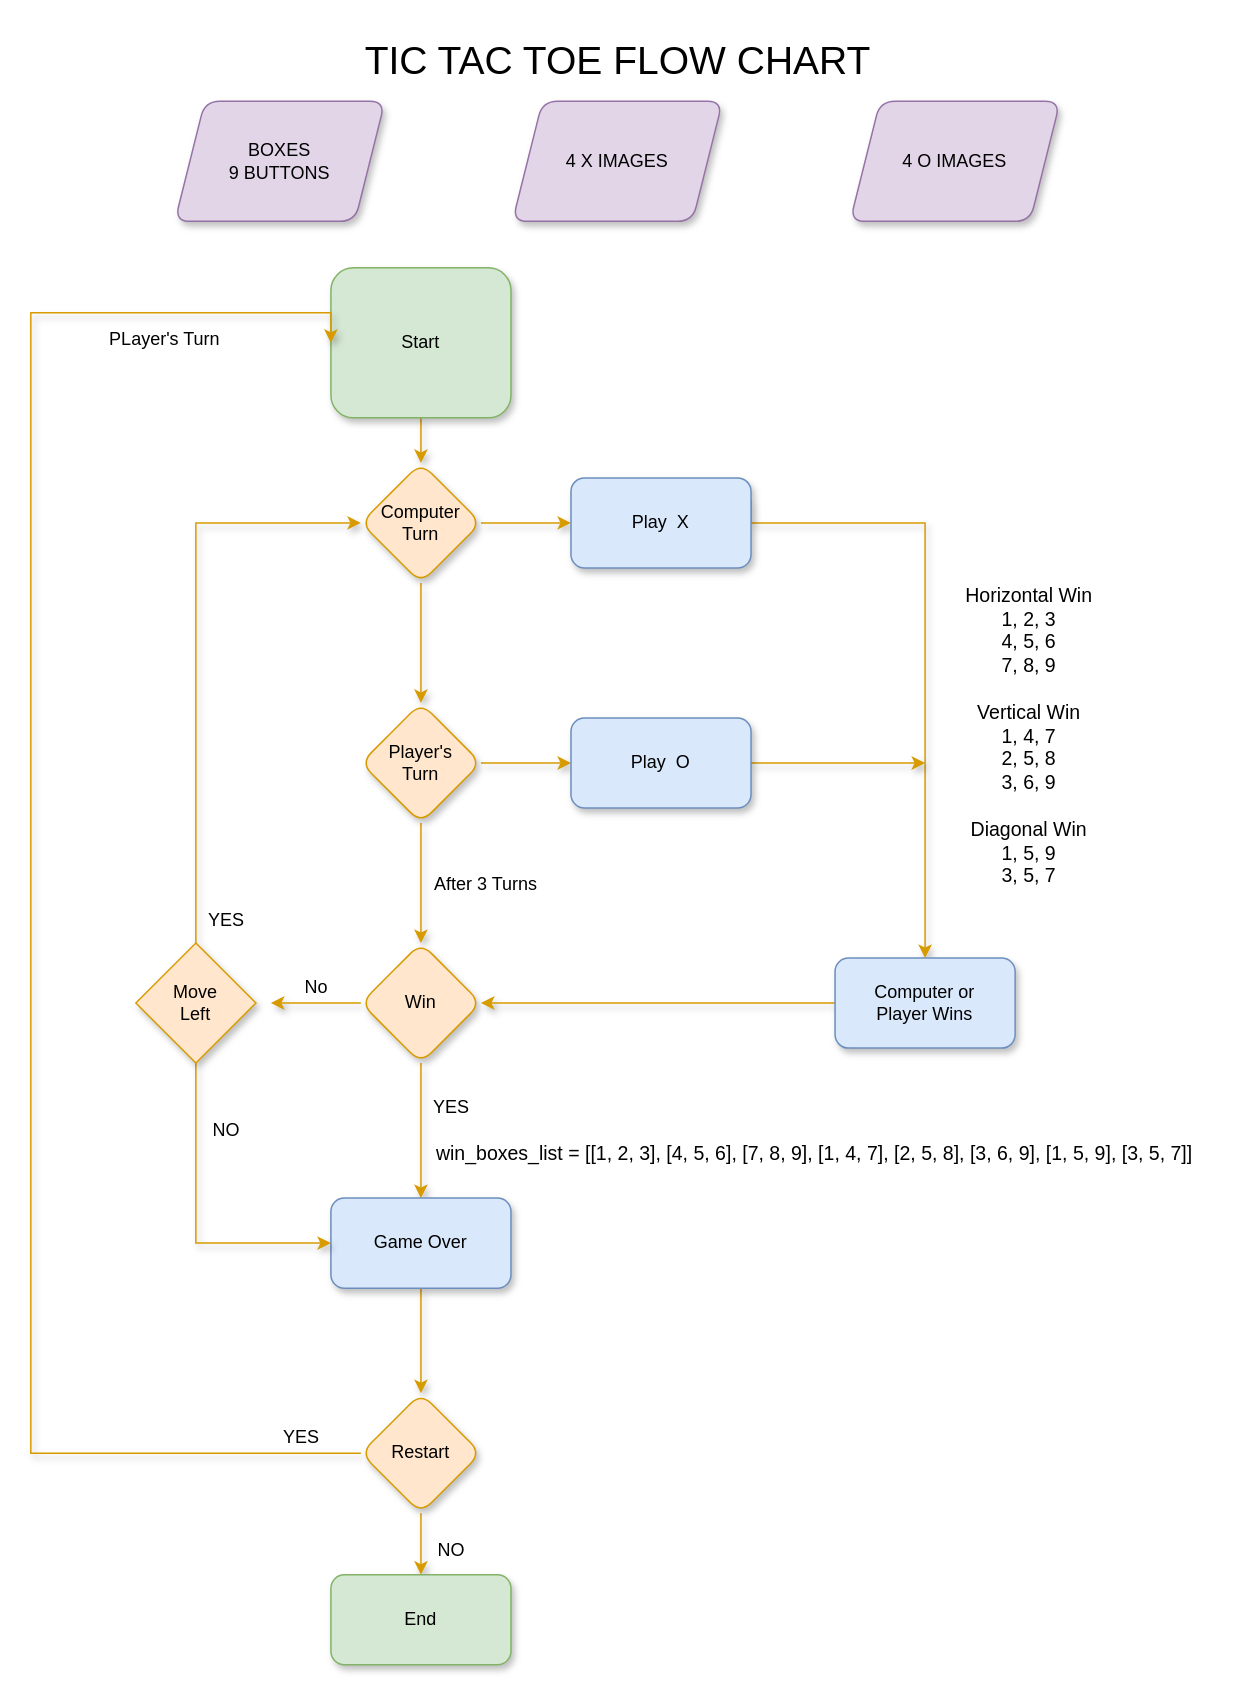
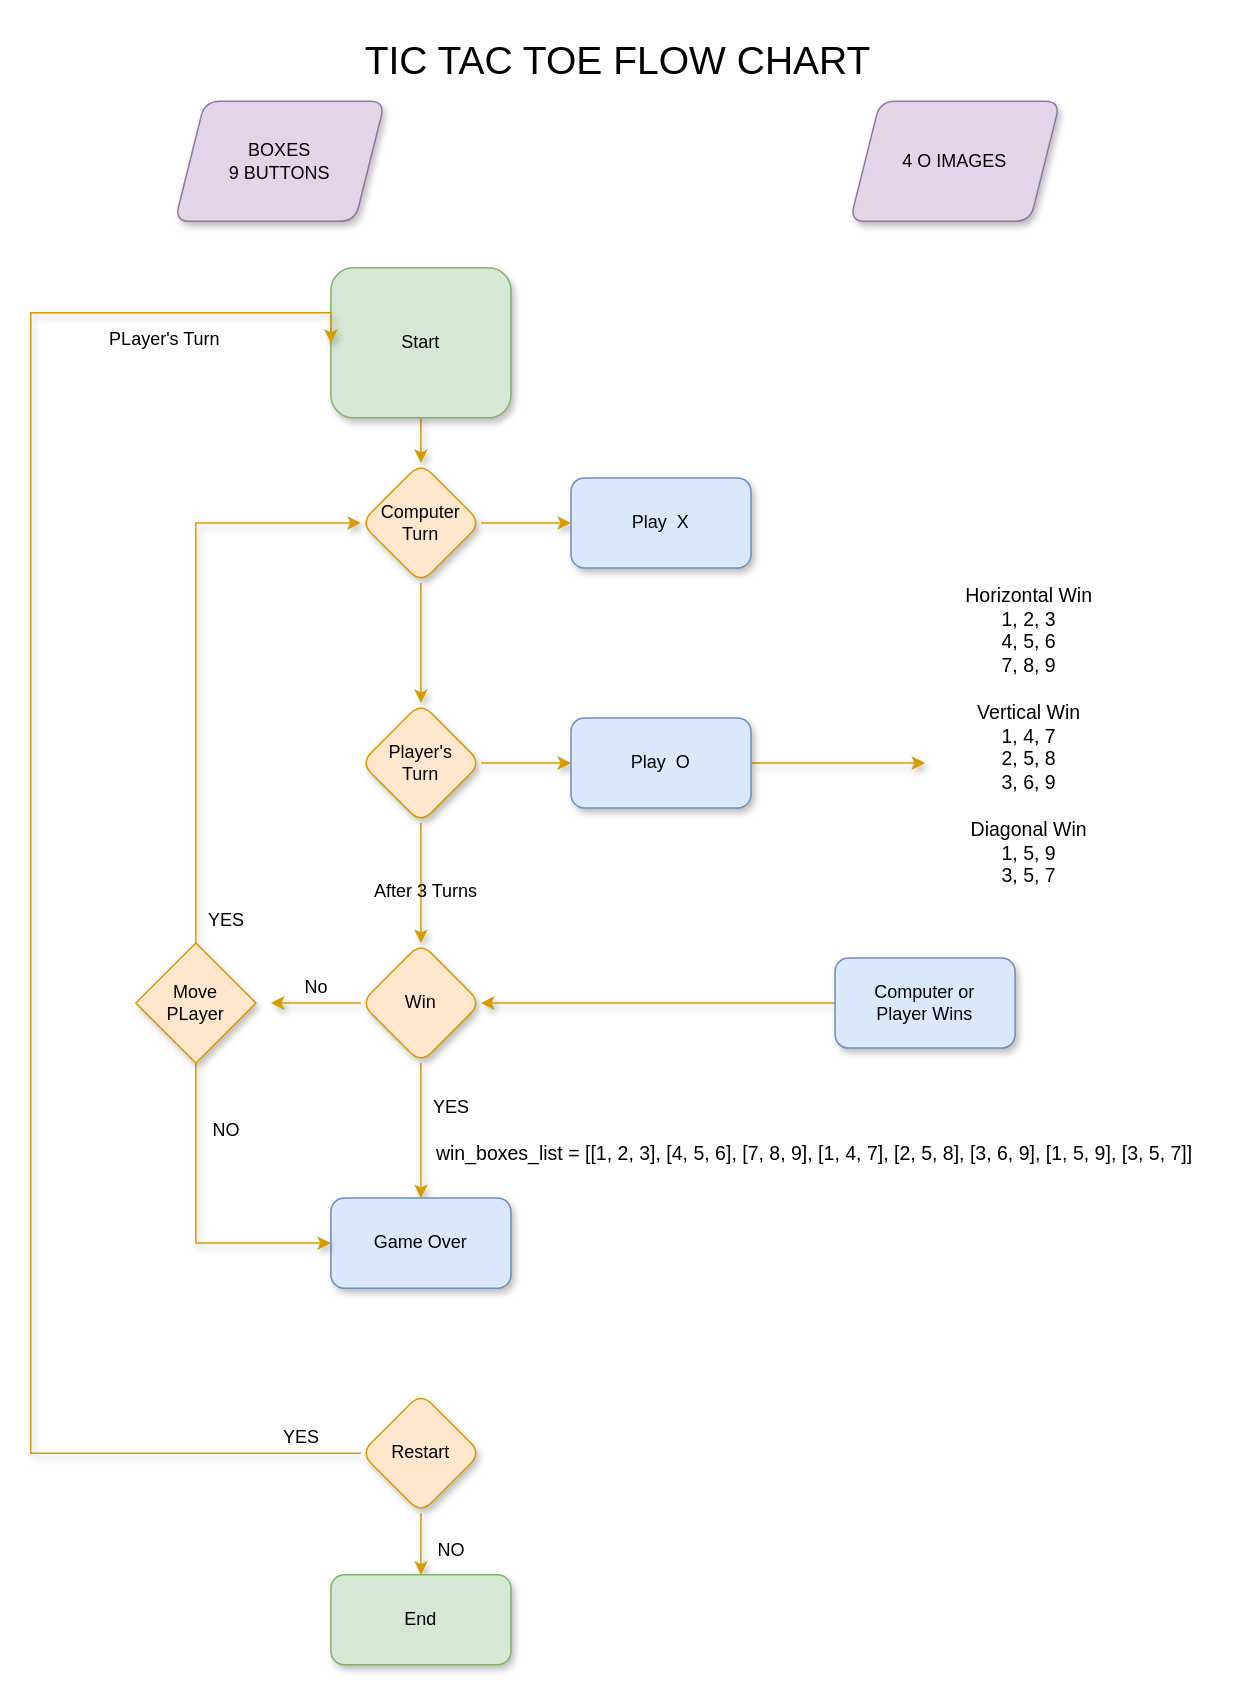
  <mxCell id="0" />
  <mxCell id="1" parent="0" />
  <mxCell id="2" value="&lt;div&gt;BOXES&lt;/div&gt;&lt;div&gt;9 BUTTONS&lt;br&gt;&lt;/div&gt;" style="shape=parallelogram;perimeter=parallelogramPerimeter;whiteSpace=wrap;html=1;fixedSize=1;fillColor=#e1d5e7;strokeColor=#9673a6;rounded=1;shadow=1;" vertex="1" parent="1"><mxGeometry x="116" y="67" width="140" height="80" as="geometry" /></mxCell>
  <mxCell id="3" value="TIC TAC TOE FLOW CHART" style="text;html=1;align=center;verticalAlign=middle;resizable=0;points=[];autosize=1;strokeColor=none;fillColor=none;fontSize=26;" vertex="1" parent="1"><mxGeometry x="231" y="20" width="360" height="40" as="geometry" /></mxCell>
- <mxCell id="4" value="4 X IMAGES" style="shape=parallelogram;perimeter=parallelogramPerimeter;whiteSpace=wrap;html=1;fixedSize=1;fillColor=#e1d5e7;strokeColor=#9673a6;rounded=1;shadow=1;" vertex="1" parent="1"><mxGeometry x="341" y="67" width="140" height="80" as="geometry" /></mxCell>
  <mxCell id="5" value="4 O IMAGES" style="shape=parallelogram;perimeter=parallelogramPerimeter;whiteSpace=wrap;html=1;fixedSize=1;fillColor=#e1d5e7;strokeColor=#9673a6;rounded=1;shadow=1;" vertex="1" parent="1"><mxGeometry x="566" y="67" width="140" height="80" as="geometry" /></mxCell>
  <mxCell id="6" value="" style="edgeStyle=orthogonalEdgeStyle;rounded=0;orthogonalLoop=1;jettySize=auto;html=1;fillColor=#ffe6cc;strokeColor=#d79b00;shadow=1;" edge="1" parent="1" source="7" target="10"><mxGeometry relative="1" as="geometry" /></mxCell>
  <mxCell id="7" value="Start" style="rounded=1;whiteSpace=wrap;html=1;fillColor=#d5e8d4;strokeColor=#82b366;shadow=1;" vertex="1" parent="1"><mxGeometry x="220" y="178" width="120" height="100" as="geometry" /></mxCell>
  <mxCell id="8" value="" style="edgeStyle=orthogonalEdgeStyle;rounded=0;orthogonalLoop=1;jettySize=auto;html=1;fillColor=#ffe6cc;strokeColor=#d79b00;shadow=1;" edge="1" parent="1" source="10" target="12"><mxGeometry relative="1" as="geometry" /></mxCell>
  <mxCell id="9" value="" style="edgeStyle=orthogonalEdgeStyle;rounded=0;orthogonalLoop=1;jettySize=auto;html=1;fillColor=#ffe6cc;strokeColor=#d79b00;shadow=1;" edge="1" parent="1" source="10" target="15"><mxGeometry relative="1" as="geometry" /></mxCell>
  <mxCell id="10" value="&lt;div&gt;Computer&lt;/div&gt;&lt;div&gt;Turn&lt;br&gt;&lt;/div&gt;" style="rhombus;whiteSpace=wrap;html=1;rounded=1;fillColor=#ffe6cc;strokeColor=#d79b00;shadow=1;" vertex="1" parent="1"><mxGeometry x="240" y="308" width="80" height="80" as="geometry" /></mxCell>
- <mxCell id="11" style="edgeStyle=orthogonalEdgeStyle;rounded=0;orthogonalLoop=1;jettySize=auto;html=1;exitX=1;exitY=0.25;exitDx=0;exitDy=0;entryX=0.5;entryY=0;entryDx=0;entryDy=0;shadow=1;fillColor=#ffe6cc;strokeColor=#d79b00;" edge="1" parent="1" source="12" target="37"><mxGeometry relative="1" as="geometry"><mxPoint x="616" y="629" as="targetPoint" /><Array as="points"><mxPoint x="500" y="348" /><mxPoint x="616" y="348" /></Array></mxGeometry></mxCell>
  <mxCell id="12" value="Play&amp;nbsp; X" style="whiteSpace=wrap;html=1;rounded=1;fillColor=#dae8fc;strokeColor=#6c8ebf;shadow=1;" vertex="1" parent="1"><mxGeometry x="380" y="318" width="120" height="60" as="geometry" /></mxCell>
  <mxCell id="13" value="" style="edgeStyle=orthogonalEdgeStyle;rounded=0;orthogonalLoop=1;jettySize=auto;html=1;fillColor=#ffe6cc;strokeColor=#d79b00;shadow=1;" edge="1" parent="1" source="15" target="17"><mxGeometry relative="1" as="geometry" /></mxCell>
  <mxCell id="14" value="" style="edgeStyle=orthogonalEdgeStyle;rounded=0;orthogonalLoop=1;jettySize=auto;html=1;fillColor=#ffe6cc;strokeColor=#d79b00;shadow=1;" edge="1" parent="1" source="15" target="20"><mxGeometry relative="1" as="geometry" /></mxCell>
  <mxCell id="15" value="&lt;div&gt;Player's&lt;/div&gt;&lt;div&gt;Turn&lt;br&gt;&lt;/div&gt;" style="rhombus;whiteSpace=wrap;html=1;rounded=1;fillColor=#ffe6cc;strokeColor=#d79b00;shadow=1;" vertex="1" parent="1"><mxGeometry x="240" y="468" width="80" height="80" as="geometry" /></mxCell>
  <mxCell id="16" style="edgeStyle=orthogonalEdgeStyle;rounded=0;orthogonalLoop=1;jettySize=auto;html=1;exitX=1;exitY=0.5;exitDx=0;exitDy=0;shadow=1;fillColor=#ffe6cc;strokeColor=#d79b00;" edge="1" parent="1" source="17"><mxGeometry relative="1" as="geometry"><mxPoint x="616" y="508" as="targetPoint" /></mxGeometry></mxCell>
  <mxCell id="17" value="Play&amp;nbsp; O" style="whiteSpace=wrap;html=1;rounded=1;fillColor=#dae8fc;strokeColor=#6c8ebf;shadow=1;" vertex="1" parent="1"><mxGeometry x="380" y="478" width="120" height="60" as="geometry" /></mxCell>
  <mxCell id="18" value="" style="edgeStyle=orthogonalEdgeStyle;rounded=0;orthogonalLoop=1;jettySize=auto;html=1;fillColor=#ffe6cc;strokeColor=#d79b00;shadow=1;" edge="1" parent="1" source="20" target="22"><mxGeometry relative="1" as="geometry" /></mxCell>
  <mxCell id="19" value="" style="edgeStyle=orthogonalEdgeStyle;rounded=0;orthogonalLoop=1;jettySize=auto;html=1;fillColor=#ffe6cc;strokeColor=#d79b00;shadow=1;" edge="1" parent="1" source="20"><mxGeometry relative="1" as="geometry"><mxPoint x="180" y="668" as="targetPoint" /></mxGeometry></mxCell>
  <mxCell id="20" value="Win" style="rhombus;whiteSpace=wrap;html=1;rounded=1;fillColor=#ffe6cc;strokeColor=#d79b00;shadow=1;" vertex="1" parent="1"><mxGeometry x="240" y="628" width="80" height="80" as="geometry" /></mxCell>
- <mxCell id="21" value="" style="edgeStyle=orthogonalEdgeStyle;rounded=0;orthogonalLoop=1;jettySize=auto;html=1;fillColor=#ffe6cc;strokeColor=#d79b00;shadow=1;" edge="1" parent="1" source="22" target="32"><mxGeometry relative="1" as="geometry" /></mxCell>
  <mxCell id="22" value="Game Over" style="whiteSpace=wrap;html=1;rounded=1;fillColor=#dae8fc;strokeColor=#6c8ebf;shadow=1;" vertex="1" parent="1"><mxGeometry x="220" y="798" width="120" height="60" as="geometry" /></mxCell>
  <mxCell id="23" value="YES" style="text;html=1;align=center;verticalAlign=middle;resizable=0;points=[];autosize=1;shadow=1;" vertex="1" parent="1"><mxGeometry x="275" y="723" width="50" height="30" as="geometry" /></mxCell>
  <mxCell id="24" value="No" style="text;html=1;align=center;verticalAlign=middle;resizable=0;points=[];autosize=1;shadow=1;" vertex="1" parent="1"><mxGeometry x="190" y="643" width="40" height="30" as="geometry" /></mxCell>
  <mxCell id="25" style="edgeStyle=orthogonalEdgeStyle;rounded=0;orthogonalLoop=1;jettySize=auto;html=1;exitX=0.5;exitY=0;exitDx=0;exitDy=0;entryX=0;entryY=0.5;entryDx=0;entryDy=0;fillColor=#ffe6cc;strokeColor=#d79b00;shadow=1;" edge="1" parent="1" source="27" target="10"><mxGeometry relative="1" as="geometry" /></mxCell>
  <mxCell id="26" style="edgeStyle=orthogonalEdgeStyle;rounded=0;orthogonalLoop=1;jettySize=auto;html=1;exitX=0.5;exitY=1;exitDx=0;exitDy=0;entryX=0;entryY=0.5;entryDx=0;entryDy=0;fillColor=#ffe6cc;strokeColor=#d79b00;shadow=1;" edge="1" parent="1" source="27" target="22"><mxGeometry relative="1" as="geometry" /></mxCell>
- <mxCell id="27" value="&lt;div&gt;Move&lt;/div&gt;&lt;div&gt;Left&lt;br&gt;&lt;/div&gt;" style="rhombus;whiteSpace=wrap;html=1;fillColor=#ffe6cc;strokeColor=#d79b00;shadow=1;" vertex="1" parent="1"><mxGeometry x="90" y="628" width="80" height="80" as="geometry" /></mxCell>
+ <mxCell id="27" value="&lt;div&gt;Move&lt;/div&gt;&lt;div&gt;PLayer&lt;br&gt;&lt;/div&gt;" style="rhombus;whiteSpace=wrap;html=1;fillColor=#ffe6cc;strokeColor=#d79b00;shadow=1;" vertex="1" parent="1"><mxGeometry x="90" y="628" width="80" height="80" as="geometry" /></mxCell>
  <mxCell id="28" value="YES" style="text;html=1;align=center;verticalAlign=middle;resizable=0;points=[];autosize=1;shadow=1;" vertex="1" parent="1"><mxGeometry x="125" y="598" width="50" height="30" as="geometry" /></mxCell>
  <mxCell id="29" value="NO" style="text;html=1;align=center;verticalAlign=middle;resizable=0;points=[];autosize=1;shadow=1;" vertex="1" parent="1"><mxGeometry x="130" y="738" width="40" height="30" as="geometry" /></mxCell>
  <mxCell id="30" value="" style="edgeStyle=orthogonalEdgeStyle;rounded=0;orthogonalLoop=1;jettySize=auto;html=1;fillColor=#ffe6cc;strokeColor=#d79b00;shadow=1;" edge="1" parent="1" source="32" target="33"><mxGeometry relative="1" as="geometry" /></mxCell>
  <mxCell id="31" style="edgeStyle=orthogonalEdgeStyle;rounded=0;orthogonalLoop=1;jettySize=auto;html=1;exitX=0;exitY=0.5;exitDx=0;exitDy=0;entryX=0;entryY=0.5;entryDx=0;entryDy=0;fillColor=#ffe6cc;strokeColor=#d79b00;shadow=1;" edge="1" parent="1" source="32" target="7"><mxGeometry relative="1" as="geometry"><mxPoint x="170" y="318" as="targetPoint" /><Array as="points"><mxPoint x="20" y="968" /><mxPoint x="20" y="208" /></Array></mxGeometry></mxCell>
  <mxCell id="32" value="Restart" style="rhombus;whiteSpace=wrap;html=1;rounded=1;fillColor=#ffe6cc;strokeColor=#d79b00;shadow=1;" vertex="1" parent="1"><mxGeometry x="240" y="928" width="80" height="80" as="geometry" /></mxCell>
  <mxCell id="33" value="End" style="whiteSpace=wrap;html=1;rounded=1;fillColor=#d5e8d4;strokeColor=#82b366;shadow=1;" vertex="1" parent="1"><mxGeometry x="220" y="1049" width="120" height="60" as="geometry" /></mxCell>
  <mxCell id="34" value="NO" style="text;html=1;align=center;verticalAlign=middle;resizable=0;points=[];autosize=1;shadow=1;" vertex="1" parent="1"><mxGeometry x="280" y="1018" width="40" height="30" as="geometry" /></mxCell>
  <mxCell id="35" value="YES" style="text;html=1;align=center;verticalAlign=middle;resizable=0;points=[];autosize=1;shadow=1;" vertex="1" parent="1"><mxGeometry x="175" y="943" width="50" height="30" as="geometry" /></mxCell>
  <mxCell id="36" style="edgeStyle=orthogonalEdgeStyle;rounded=0;orthogonalLoop=1;jettySize=auto;html=1;exitX=0;exitY=0.5;exitDx=0;exitDy=0;entryX=1;entryY=0.5;entryDx=0;entryDy=0;fillColor=#ffe6cc;strokeColor=#d79b00;shadow=1;" edge="1" parent="1" source="37" target="20"><mxGeometry relative="1" as="geometry" /></mxCell>
  <mxCell id="37" value="&lt;div&gt;Computer or&lt;/div&gt;&lt;div&gt;Player Wins&lt;br&gt;&lt;/div&gt;" style="whiteSpace=wrap;html=1;rounded=1;fillColor=#dae8fc;strokeColor=#6c8ebf;shadow=1;" vertex="1" parent="1"><mxGeometry x="556" y="638" width="120" height="60" as="geometry" /></mxCell>
  <mxCell id="38" value="&lt;div style=&quot;font-size: 13px;&quot;&gt;Horizontal Win&lt;br style=&quot;font-size: 13px;&quot;&gt;&lt;/div&gt;&lt;div style=&quot;font-size: 13px;&quot;&gt;1, 2, 3&lt;/div&gt;&lt;div style=&quot;font-size: 13px;&quot;&gt;4, 5, 6&lt;/div&gt;&lt;div style=&quot;font-size: 13px;&quot;&gt;7, 8, 9&lt;/div&gt;&lt;div style=&quot;font-size: 13px;&quot;&gt;&lt;br style=&quot;font-size: 13px;&quot;&gt;&lt;/div&gt;&lt;div style=&quot;font-size: 13px;&quot;&gt;Vertical Win&lt;br style=&quot;font-size: 13px;&quot;&gt;&lt;/div&gt;&lt;div style=&quot;font-size: 13px;&quot;&gt;1, 4, 7&lt;/div&gt;&lt;div style=&quot;font-size: 13px;&quot;&gt;2, 5, 8&lt;/div&gt;&lt;div style=&quot;font-size: 13px;&quot;&gt;3, 6, 9&lt;/div&gt;&lt;div style=&quot;font-size: 13px;&quot;&gt;&lt;br style=&quot;font-size: 13px;&quot;&gt;&lt;/div&gt;&lt;div style=&quot;font-size: 13px;&quot;&gt;Diagonal Win&lt;br style=&quot;font-size: 13px;&quot;&gt;&lt;/div&gt;&lt;div style=&quot;font-size: 13px;&quot;&gt;1, 5, 9&lt;/div&gt;&lt;div style=&quot;font-size: 13px;&quot;&gt;3, 5, 7&lt;br style=&quot;font-size: 13px;&quot;&gt;&lt;/div&gt;" style="text;html=1;align=center;verticalAlign=middle;resizable=0;points=[];autosize=1;strokeColor=none;fillColor=none;fontSize=13;" vertex="1" parent="1"><mxGeometry x="630" y="380" width="110" height="220" as="geometry" /></mxCell>
  <mxCell id="39" value="win_boxes_list = [[1, 2, 3], [4, 5, 6], [7, 8, 9], [1, 4, 7], [2, 5, 8], [3, 6, 9], [1, 5, 9], [3, 5, 7]]" style="text;html=1;align=center;verticalAlign=middle;resizable=0;points=[];autosize=1;strokeColor=none;fillColor=none;fontSize=13;" vertex="1" parent="1"><mxGeometry x="277" y="753" width="530" height="30" as="geometry" /></mxCell>
  <mxCell id="40" value="PLayer's Turn" style="text;html=1;align=center;verticalAlign=middle;resizable=0;points=[];autosize=1;strokeColor=none;fillColor=none;" vertex="1" parent="1"><mxGeometry x="59" y="211" width="100" height="30" as="geometry" /></mxCell>
- <mxCell id="41" value="After 3 Turns" style="text;html=1;align=center;verticalAlign=middle;resizable=0;points=[];autosize=1;strokeColor=none;fillColor=none;" vertex="1" parent="1"><mxGeometry x="278" y="574" width="90" height="30" as="geometry" /></mxCell>
+ <mxCell id="41" value="After 3 Turns" style="text;html=1;align=center;verticalAlign=middle;resizable=0;points=[];autosize=1;strokeColor=none;fillColor=none;" vertex="1" parent="1"><mxGeometry x="238" y="579" width="90" height="30" as="geometry" /></mxCell>
